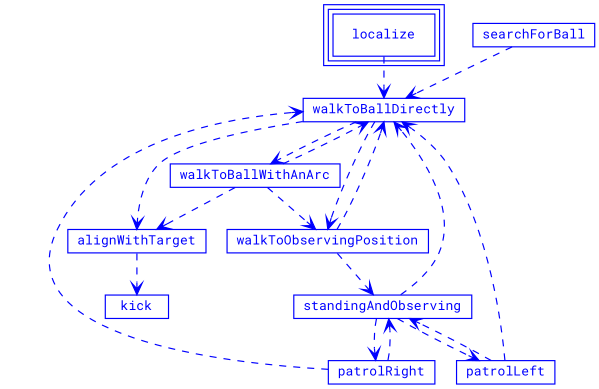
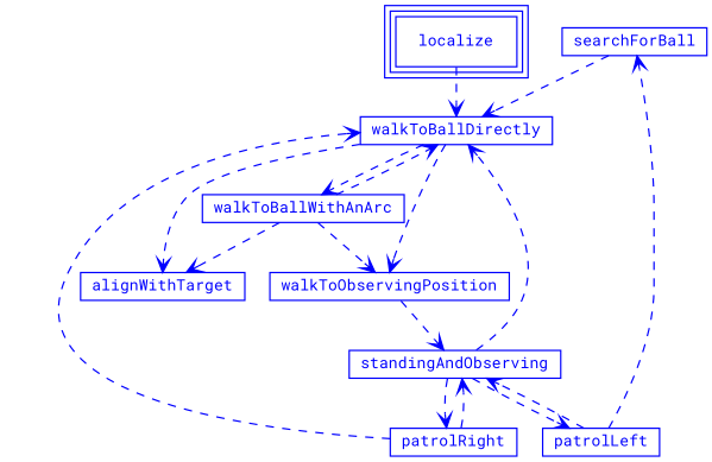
  digraph {
    concentrate=false
    fontname="Roboto Mono"
    splines=true
    node [color=blue fontcolor=blue fontname="Roboto Mono" fontsize=11 shape=box]
    edge [arrowhead=open color=blue fontname="Roboto Mono" style=dashed]
    searchForBall [height=0.2]
    walkToBallDirectly [height=0.2]
    walkToObservingPosition [height=0.2]
    alignWithTarget [height=0.2]
    walkToBallWithAnArc [height=0.2]
    localize [height=0.2 peripheries=3]
    standingAndObserving [height=0.2]
-   kick [height=0.2]
    patrolLeft [height=0.2]
    patrolRight [height=0.2]
    searchForBall -> walkToBallDirectly
    walkToBallDirectly -> walkToObservingPosition
    walkToBallDirectly -> alignWithTarget
    walkToBallDirectly -> walkToBallWithAnArc
-   walkToObservingPosition -> walkToBallDirectly
    walkToObservingPosition -> standingAndObserving
-   alignWithTarget -> kick
    walkToBallWithAnArc -> walkToBallDirectly
    walkToBallWithAnArc -> walkToObservingPosition
    walkToBallWithAnArc -> alignWithTarget
    localize -> walkToBallDirectly
    standingAndObserving -> walkToBallDirectly
    standingAndObserving -> patrolLeft
    standingAndObserving -> patrolRight
-   patrolLeft -> walkToBallDirectly
+   patrolLeft -> searchForBall
    patrolLeft -> standingAndObserving
    patrolRight -> walkToBallDirectly
    patrolRight -> standingAndObserving
  }
